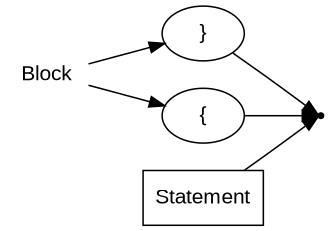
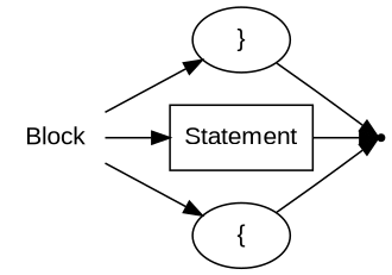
  digraph {
    rankdir=LR
    node [fontname=Arial shape=oval]
    n1 [label=Block shape=plaintext]
    n2 [label="}"]
    n3 [label=Statement shape=box]
    n4 [label="{"]
    end [shape=point]
    n1 -> n2
+   n1 -> n3
    n1 -> n4
    n2 -> end
    n3 -> end
    n4 -> end
  }
